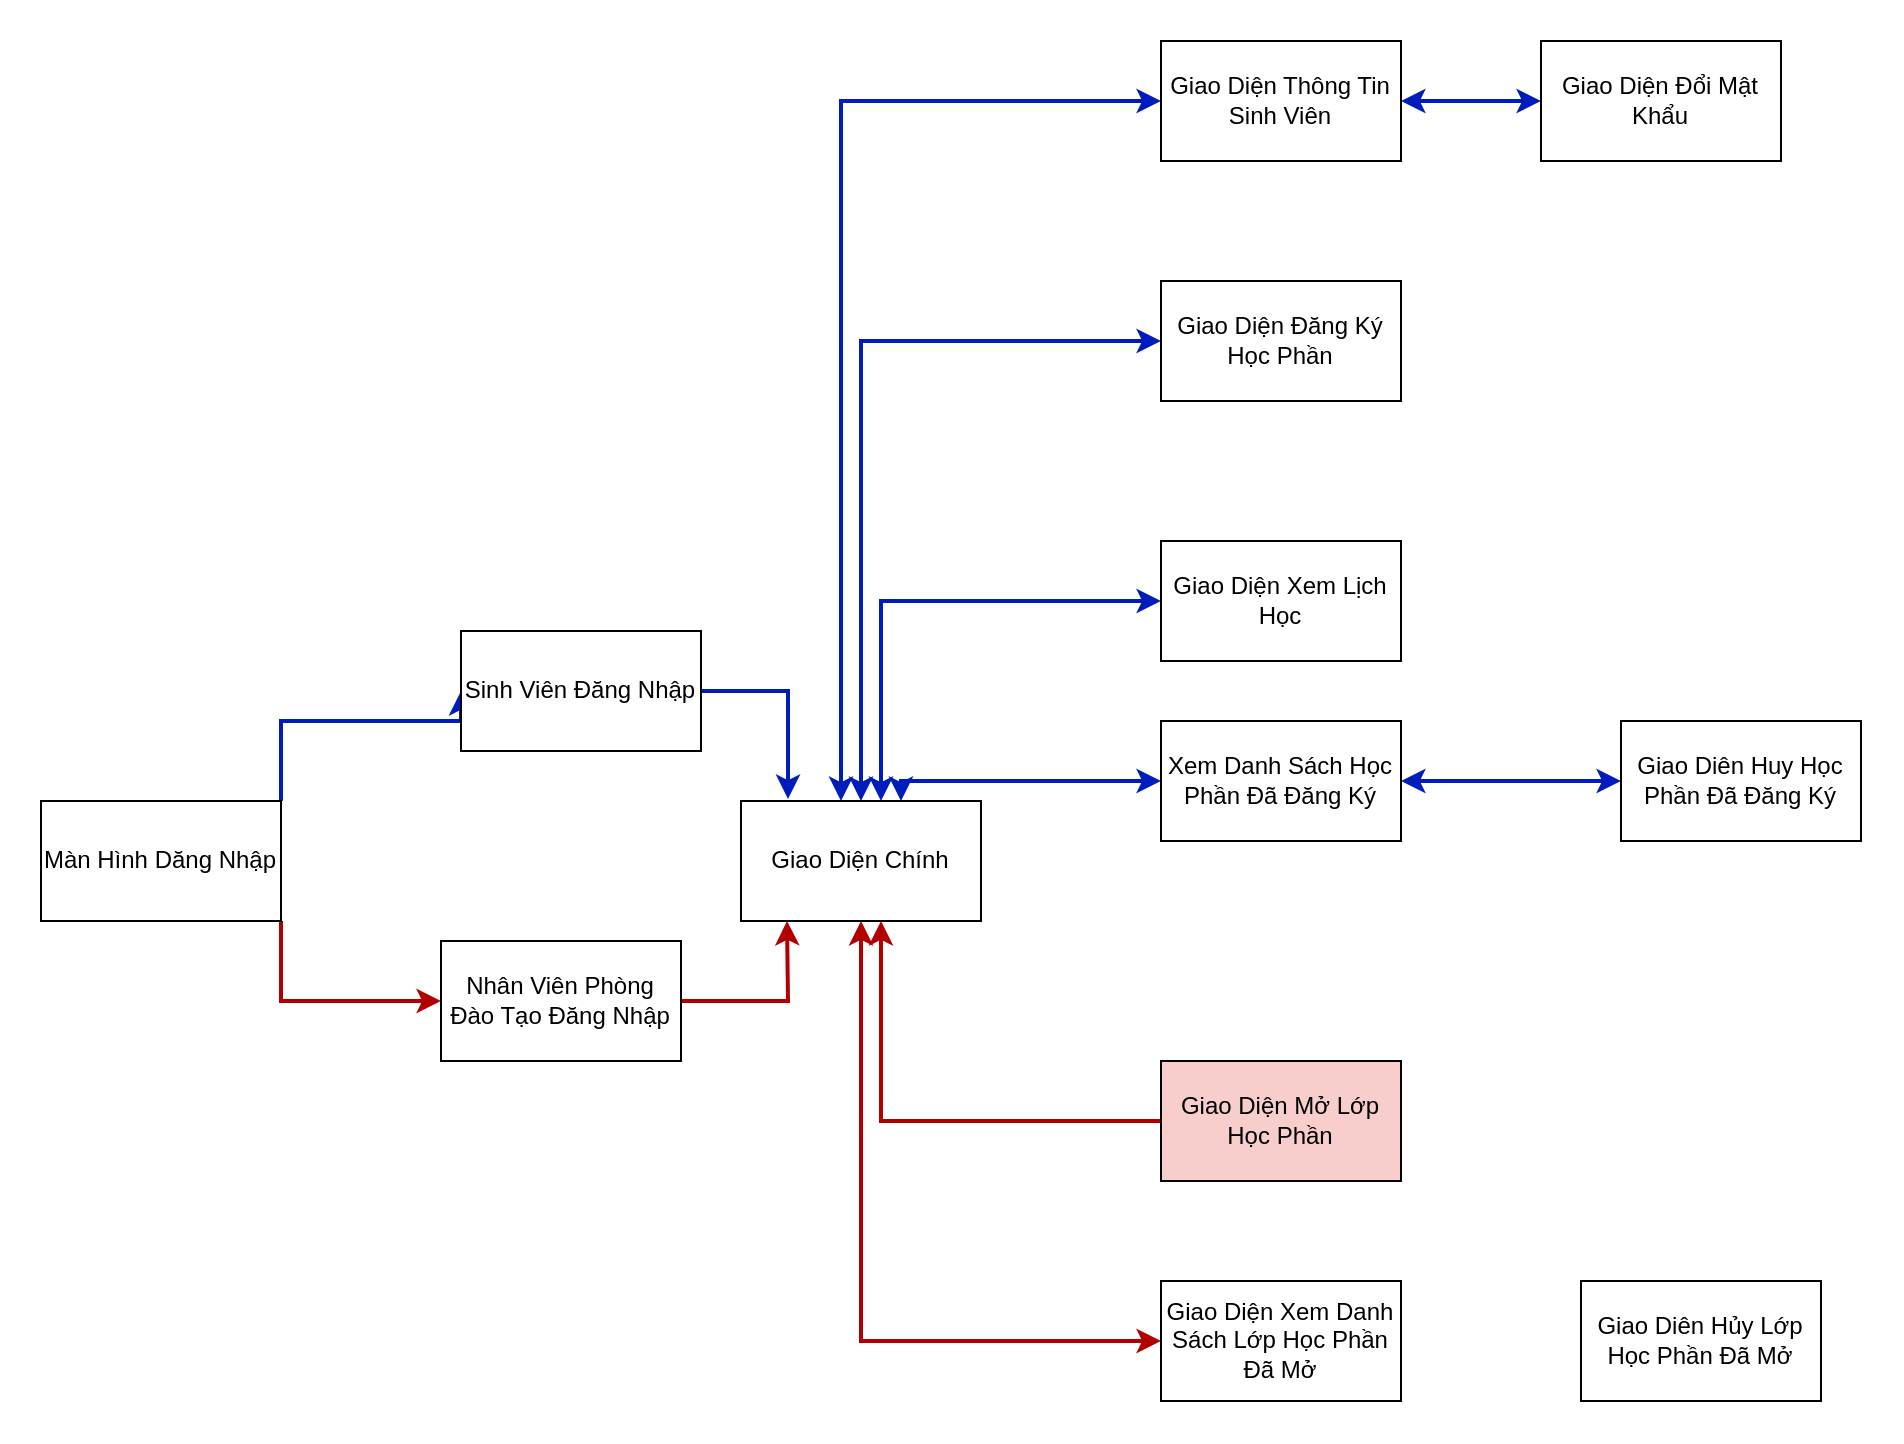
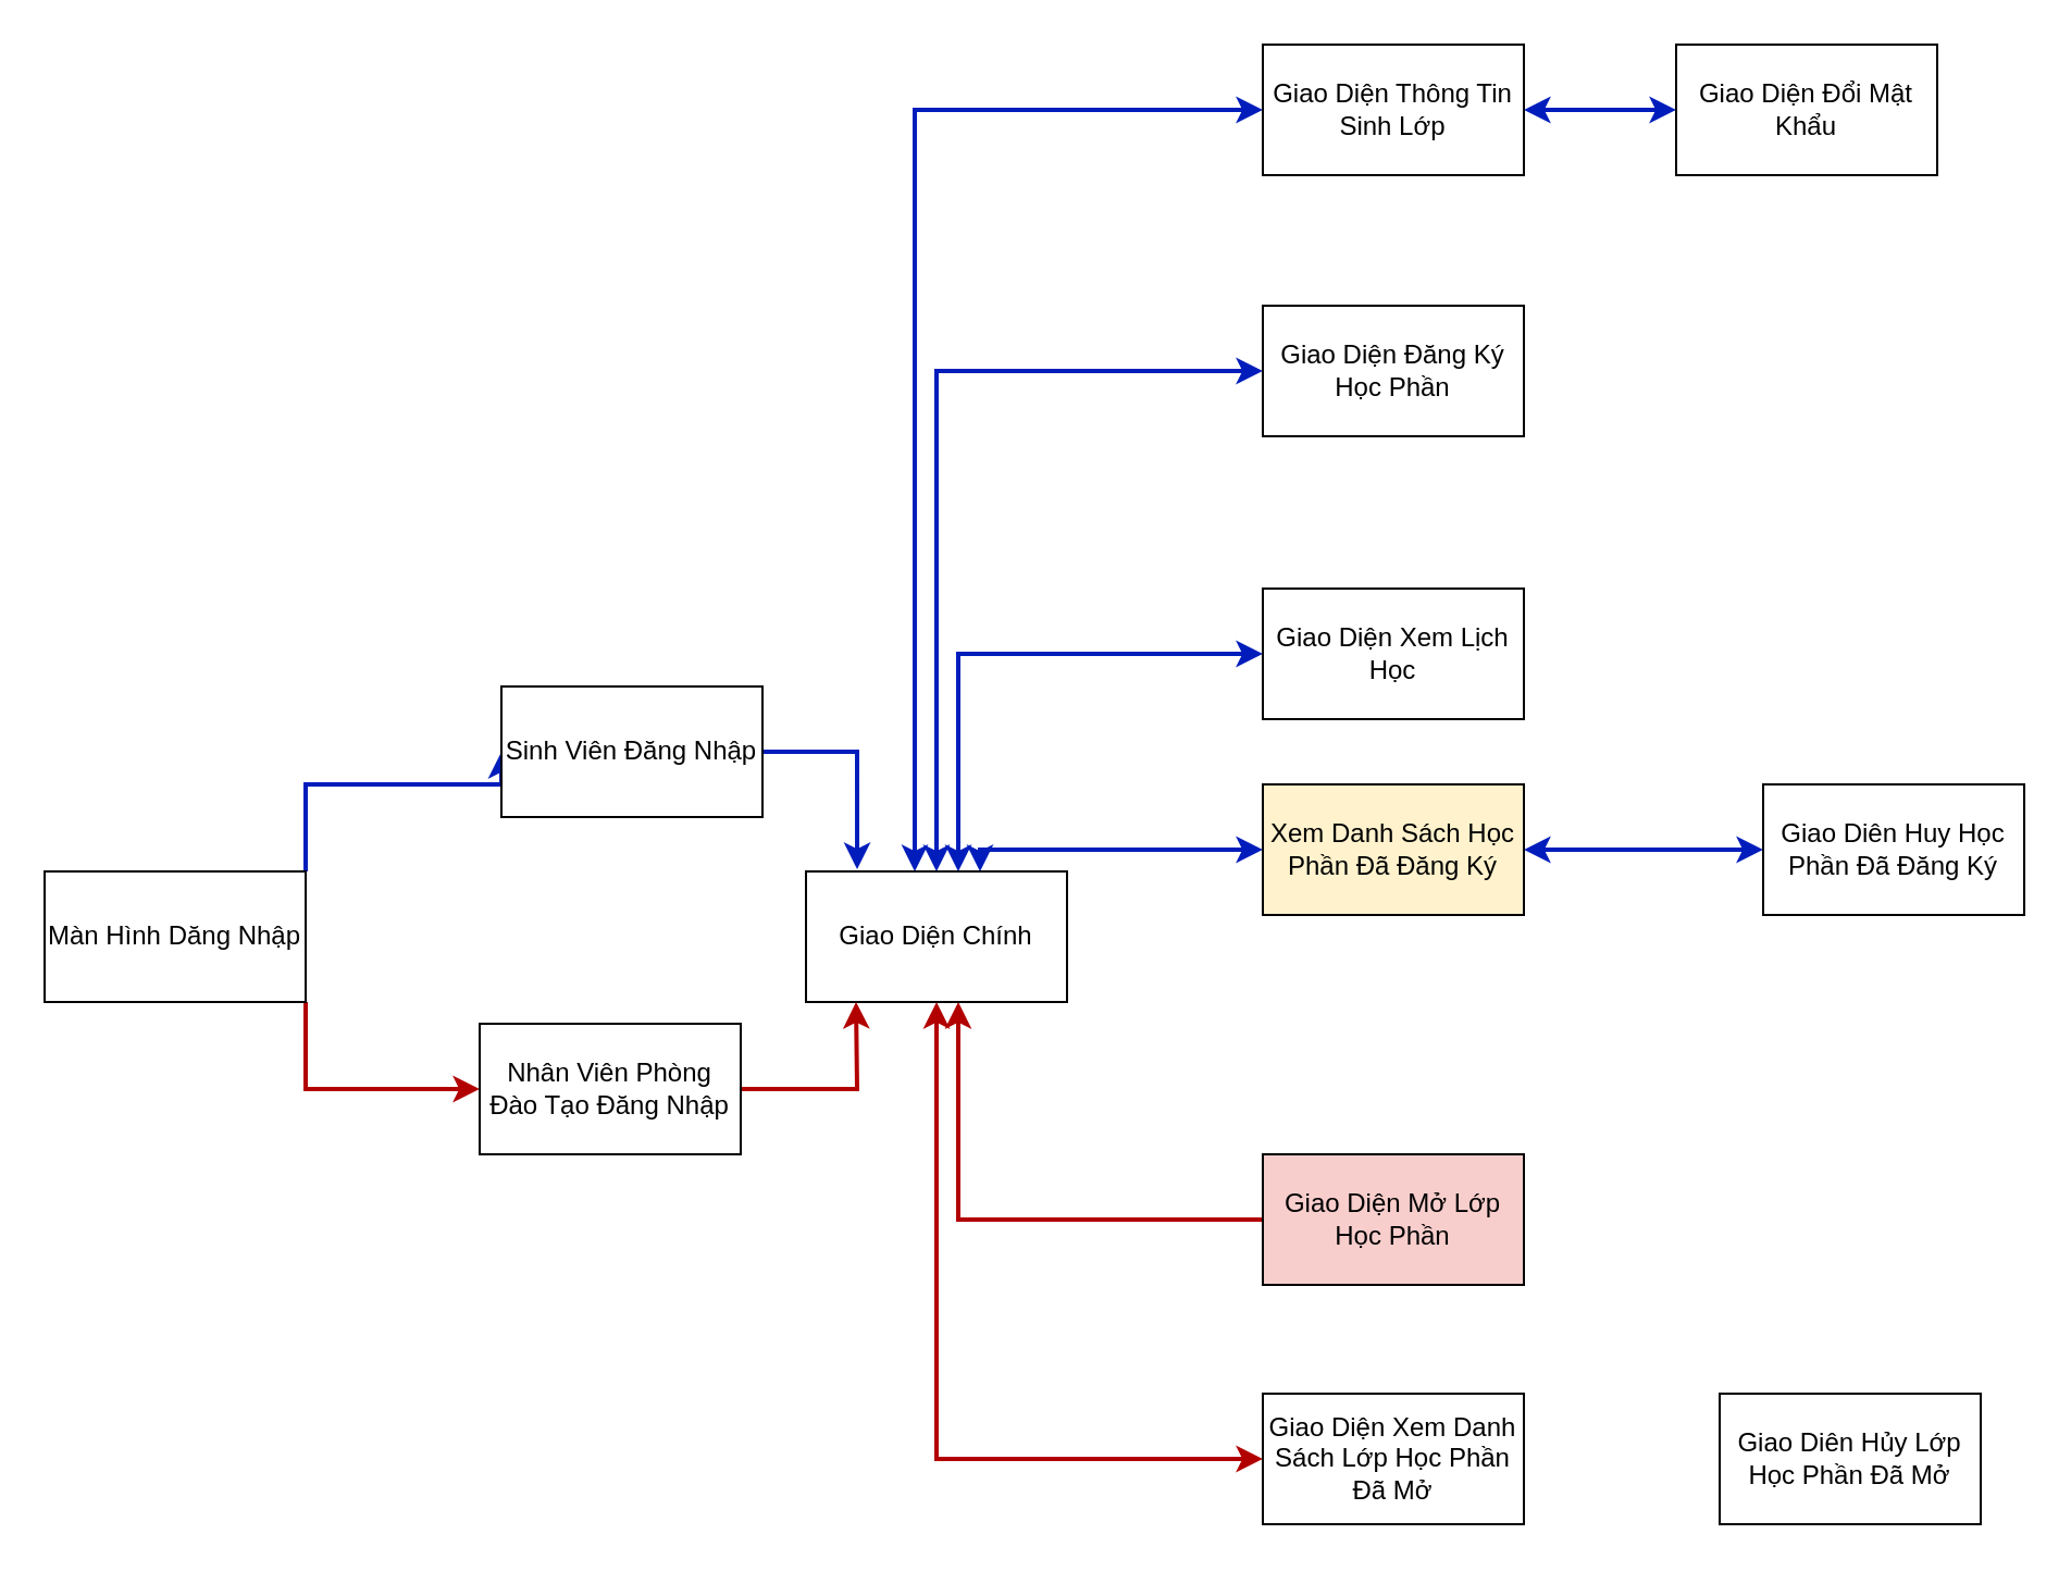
  <mxCell id="0" />
  <mxCell id="1" parent="0" />
  <mxCell id="2" style="edgeStyle=orthogonalEdgeStyle;rounded=0;orthogonalLoop=1;jettySize=auto;html=1;entryX=0;entryY=0.5;entryDx=0;entryDy=0;fillColor=#0050ef;strokeColor=#001DBC;strokeWidth=2;" parent="1" source="4" target="6" edge="1"><mxGeometry relative="1" as="geometry"><Array as="points"><mxPoint x="140" y="360" /></Array></mxGeometry></mxCell>
  <mxCell id="3" style="edgeStyle=orthogonalEdgeStyle;rounded=0;orthogonalLoop=1;jettySize=auto;html=1;entryX=0;entryY=0.5;entryDx=0;entryDy=0;fillColor=#e51400;strokeColor=#B20000;strokeWidth=2;" parent="1" source="4" target="8" edge="1"><mxGeometry relative="1" as="geometry"><Array as="points"><mxPoint x="140" y="500" /></Array></mxGeometry></mxCell>
  <mxCell id="4" value="Màn Hình Dăng Nhập" style="rounded=0;whiteSpace=wrap;html=1;" parent="1" vertex="1"><mxGeometry x="20" y="400" width="120" height="60" as="geometry" /></mxCell>
  <mxCell id="5" style="edgeStyle=orthogonalEdgeStyle;rounded=0;orthogonalLoop=1;jettySize=auto;html=1;entryX=0.196;entryY=-0.017;entryDx=0;entryDy=0;entryPerimeter=0;strokeWidth=2;fillColor=#0050ef;strokeColor=#001DBC;" parent="1" source="6" target="15" edge="1"><mxGeometry relative="1" as="geometry" /></mxCell>
  <mxCell id="6" value="Sinh Viên Đăng Nhập" style="rounded=0;whiteSpace=wrap;html=1;" parent="1" vertex="1"><mxGeometry x="230" y="315" width="120" height="60" as="geometry" /></mxCell>
  <mxCell id="7" style="edgeStyle=orthogonalEdgeStyle;rounded=0;orthogonalLoop=1;jettySize=auto;html=1;strokeWidth=2;fillColor=#e51400;strokeColor=#B20000;" parent="1" source="8" edge="1"><mxGeometry relative="1" as="geometry"><mxPoint x="393" y="460" as="targetPoint" /></mxGeometry></mxCell>
  <mxCell id="8" value="Nhân Viên Phòng Đào Tạo Đăng Nhập" style="rounded=0;whiteSpace=wrap;html=1;" parent="1" vertex="1"><mxGeometry x="220" y="470" width="120" height="60" as="geometry" /></mxCell>
  <mxCell id="9" style="edgeStyle=orthogonalEdgeStyle;rounded=0;orthogonalLoop=1;jettySize=auto;html=1;entryX=0;entryY=0.5;entryDx=0;entryDy=0;strokeWidth=2;fillColor=#0050ef;strokeColor=#001DBC;startArrow=classic;startFill=1;" parent="1" source="15" target="22" edge="1"><mxGeometry relative="1" as="geometry"><Array as="points"><mxPoint x="450" y="390" /></Array></mxGeometry></mxCell>
  <mxCell id="10" style="edgeStyle=orthogonalEdgeStyle;rounded=0;orthogonalLoop=1;jettySize=auto;html=1;entryX=0;entryY=0.5;entryDx=0;entryDy=0;strokeWidth=2;fillColor=#0050ef;strokeColor=#001DBC;startArrow=classic;startFill=1;" parent="1" source="15" target="20" edge="1"><mxGeometry relative="1" as="geometry"><Array as="points"><mxPoint x="440" y="300" /></Array></mxGeometry></mxCell>
  <mxCell id="11" style="edgeStyle=orthogonalEdgeStyle;rounded=0;orthogonalLoop=1;jettySize=auto;html=1;entryX=0;entryY=0.5;entryDx=0;entryDy=0;strokeWidth=2;fillColor=#0050ef;strokeColor=#001DBC;startArrow=classic;startFill=1;" parent="1" source="15" target="17" edge="1"><mxGeometry relative="1" as="geometry"><Array as="points"><mxPoint x="420" y="50" /></Array></mxGeometry></mxCell>
  <mxCell id="12" style="edgeStyle=orthogonalEdgeStyle;rounded=0;orthogonalLoop=1;jettySize=auto;html=1;entryX=0;entryY=0.5;entryDx=0;entryDy=0;startArrow=classic;startFill=1;strokeWidth=2;fillColor=#e51400;strokeColor=#B20000;endArrow=none;" parent="1" source="15" target="23" edge="1"><mxGeometry relative="1" as="geometry"><Array as="points"><mxPoint x="440" y="560" /></Array></mxGeometry></mxCell>
  <mxCell id="13" style="edgeStyle=orthogonalEdgeStyle;rounded=0;orthogonalLoop=1;jettySize=auto;html=1;entryX=0;entryY=0.5;entryDx=0;entryDy=0;startArrow=classic;startFill=1;strokeWidth=2;fillColor=#e51400;strokeColor=#B20000;" parent="1" source="15" target="24" edge="1"><mxGeometry relative="1" as="geometry"><Array as="points"><mxPoint x="430" y="670" /></Array></mxGeometry></mxCell>
  <mxCell id="14" style="edgeStyle=orthogonalEdgeStyle;rounded=0;orthogonalLoop=1;jettySize=auto;html=1;entryX=0;entryY=0.5;entryDx=0;entryDy=0;strokeWidth=2;fillColor=#0050ef;strokeColor=#001DBC;startArrow=classic;startFill=1;exitX=0.5;exitY=0;exitDx=0;exitDy=0;" edge="1" parent="1" source="15" target="19"><mxGeometry relative="1" as="geometry"><mxPoint x="430" y="350" as="sourcePoint" /><Array as="points"><mxPoint x="430" y="170" /></Array></mxGeometry></mxCell>
  <mxCell id="15" value="Giao Diện Chính" style="rounded=0;whiteSpace=wrap;html=1;" parent="1" vertex="1"><mxGeometry x="370" y="400" width="120" height="60" as="geometry" /></mxCell>
  <mxCell id="16" style="edgeStyle=orthogonalEdgeStyle;rounded=0;orthogonalLoop=1;jettySize=auto;html=1;entryX=0;entryY=0.5;entryDx=0;entryDy=0;startArrow=classic;startFill=1;strokeWidth=2;fillColor=#0050ef;strokeColor=#001DBC;" parent="1" source="17" target="18" edge="1"><mxGeometry relative="1" as="geometry" /></mxCell>
- <mxCell id="17" value="Giao Diện Thông Tin Sinh Viên" style="rounded=0;whiteSpace=wrap;html=1;" parent="1" vertex="1"><mxGeometry x="580" y="20" width="120" height="60" as="geometry" /></mxCell>
+ <mxCell id="17" value="Giao Diện Thông Tin Sinh Lớp" style="rounded=0;whiteSpace=wrap;html=1;" parent="1" vertex="1"><mxGeometry x="580" y="20" width="120" height="60" as="geometry" /></mxCell>
  <mxCell id="18" value="Giao Diện Đổi Mật Khẩu" style="rounded=0;whiteSpace=wrap;html=1;" parent="1" vertex="1"><mxGeometry x="770" y="20" width="120" height="60" as="geometry" /></mxCell>
  <mxCell id="19" value="Giao Diện Đăng Ký Học Phần" style="rounded=0;whiteSpace=wrap;html=1;" parent="1" vertex="1"><mxGeometry x="580" y="140" width="120" height="60" as="geometry" /></mxCell>
  <mxCell id="20" value="Giao Diện Xem Lịch Học" style="rounded=0;whiteSpace=wrap;html=1;" parent="1" vertex="1"><mxGeometry x="580" y="270" width="120" height="60" as="geometry" /></mxCell>
  <mxCell id="21" style="edgeStyle=orthogonalEdgeStyle;rounded=0;orthogonalLoop=1;jettySize=auto;html=1;entryX=0;entryY=0.5;entryDx=0;entryDy=0;startArrow=classic;startFill=1;strokeWidth=2;fillColor=#0050ef;strokeColor=#001DBC;" parent="1" source="22" target="25" edge="1"><mxGeometry relative="1" as="geometry" /></mxCell>
- <mxCell id="22" value="Xem Danh Sách Học Phần Đã Đăng Ký" style="rounded=0;whiteSpace=wrap;html=1;" parent="1" vertex="1"><mxGeometry x="580" y="360" width="120" height="60" as="geometry" /></mxCell>
+ <mxCell id="22" value="Xem Danh Sách Học Phần Đã Đăng Ký" style="rounded=0;whiteSpace=wrap;html=1;fillColor=#fff2cc;" parent="1" vertex="1"><mxGeometry x="580" y="360" width="120" height="60" as="geometry" /></mxCell>
  <mxCell id="23" value="Giao Diện Mở Lớp Học Phần" style="rounded=0;whiteSpace=wrap;html=1;fillColor=#f8cecc;" parent="1" vertex="1"><mxGeometry x="580" y="530" width="120" height="60" as="geometry" /></mxCell>
  <mxCell id="24" value="Giao Diện Xem Danh Sách Lớp Học Phần Đã Mở" style="rounded=0;whiteSpace=wrap;html=1;" parent="1" vertex="1"><mxGeometry x="580" y="640" width="120" height="60" as="geometry" /></mxCell>
  <mxCell id="25" value="Giao Diên Huy Học Phần Đã Đăng Ký" style="rounded=0;whiteSpace=wrap;html=1;" parent="1" vertex="1"><mxGeometry x="810" y="360" width="120" height="60" as="geometry" /></mxCell>
  <mxCell id="26" value="Giao Diên Hủy Lớp Học Phần Đã Mở" style="rounded=0;whiteSpace=wrap;html=1;" parent="1" vertex="1"><mxGeometry x="790" y="640" width="120" height="60" as="geometry" /></mxCell>
